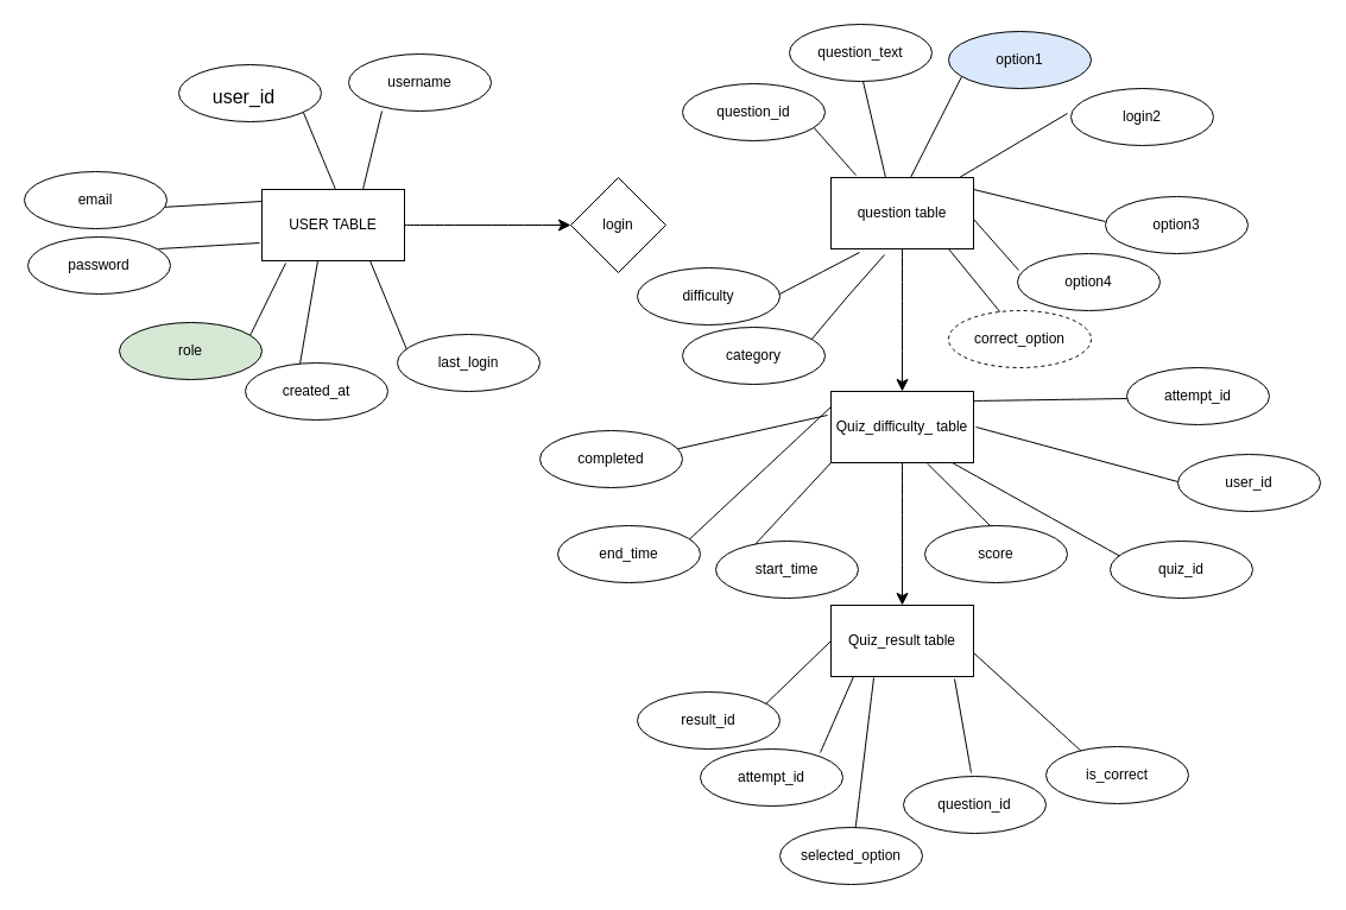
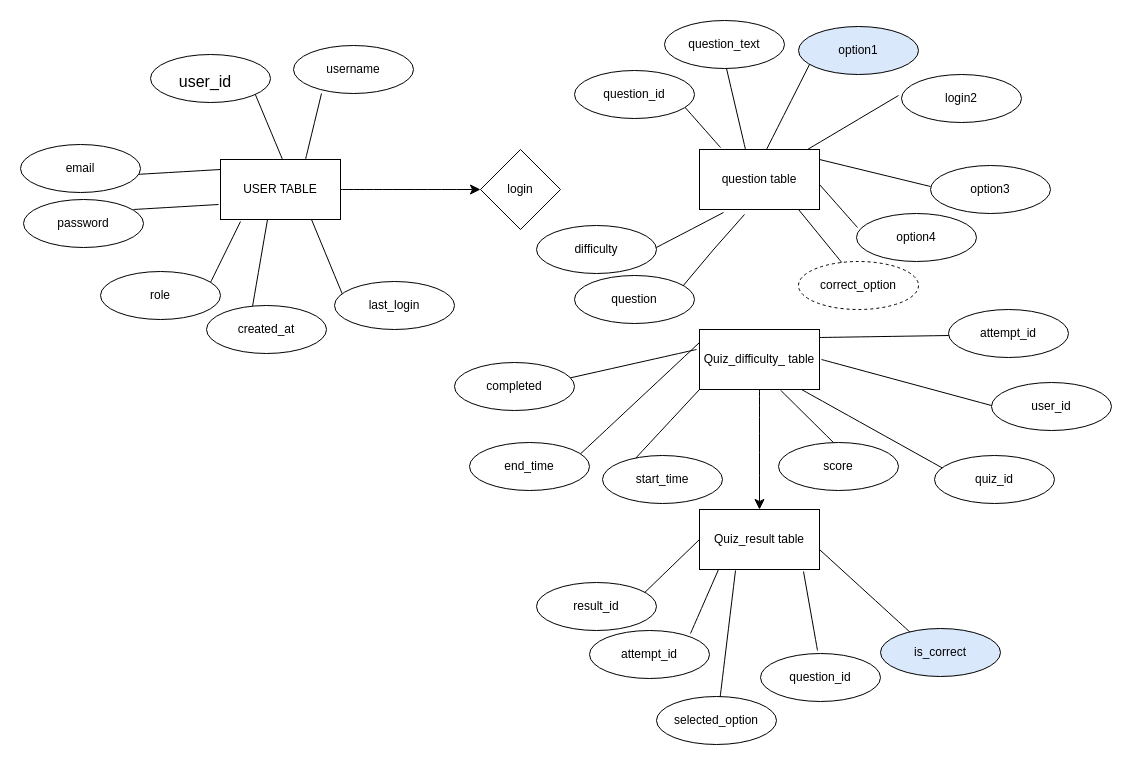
  <mxCell id="0" />
  <mxCell id="1" parent="0" />
  <mxCell id="2" value="" style="edgeStyle=none;curved=1;rounded=0;orthogonalLoop=1;jettySize=auto;html=1;fontSize=12;startSize=8;endSize=8;" edge="1" parent="1" source="3" target="13"><mxGeometry relative="1" as="geometry" /></mxCell>
  <mxCell id="3" value="USER TABLE" style="rounded=0;whiteSpace=wrap;html=1;" vertex="1" parent="1"><mxGeometry x="220" y="159" width="120" height="60" as="geometry" /></mxCell>
- <mxCell id="4" value="" style="edgeStyle=none;curved=1;rounded=0;orthogonalLoop=1;jettySize=auto;html=1;fontSize=12;startSize=8;endSize=8;" edge="1" parent="1" source="5" target="15"><mxGeometry relative="1" as="geometry" /></mxCell>
  <mxCell id="5" value="question table" style="rounded=0;whiteSpace=wrap;html=1;" vertex="1" parent="1"><mxGeometry x="699" y="149" width="120" height="60" as="geometry" /></mxCell>
  <mxCell id="6" value="" style="endArrow=none;html=1;rounded=0;fontSize=12;startSize=8;endSize=8;curved=1;" edge="1" parent="1"><mxGeometry width="50" height="50" relative="1" as="geometry"><mxPoint x="209" y="284" as="sourcePoint" /><mxPoint x="240" y="221" as="targetPoint" /></mxGeometry></mxCell>
  <mxCell id="7" value="" style="endArrow=none;html=1;rounded=0;fontSize=12;startSize=8;endSize=8;curved=1;entryX=0.5;entryY=1;entryDx=0;entryDy=0;" edge="1" parent="1"><mxGeometry width="50" height="50" relative="1" as="geometry"><mxPoint x="342" y="294" as="sourcePoint" /><mxPoint x="311" y="219" as="targetPoint" /></mxGeometry></mxCell>
  <mxCell id="8" value="" style="endArrow=none;html=1;rounded=0;fontSize=12;startSize=8;endSize=8;curved=1;" edge="1" parent="1"><mxGeometry width="50" height="50" relative="1" as="geometry"><mxPoint x="252" y="306" as="sourcePoint" /><mxPoint x="267" y="219" as="targetPoint" /></mxGeometry></mxCell>
  <mxCell id="9" value="" style="endArrow=none;html=1;rounded=0;fontSize=12;startSize=8;endSize=8;curved=1;" edge="1" parent="1"><mxGeometry width="50" height="50" relative="1" as="geometry"><mxPoint y="159" as="sourcePoint" x="282" /><mxPoint x="254" y="92" as="targetPoint" /></mxGeometry></mxCell>
  <mxCell id="10" value="" style="endArrow=none;html=1;rounded=0;fontSize=12;startSize=8;endSize=8;curved=1;" edge="1" parent="1"><mxGeometry width="50" height="50" relative="1" as="geometry"><mxPoint x="135" y="174" as="sourcePoint" /><mxPoint x="220" y="169" as="targetPoint" /></mxGeometry></mxCell>
  <mxCell id="11" value="" style="endArrow=none;html=1;rounded=0;fontSize=12;startSize=8;endSize=8;curved=1;" edge="1" parent="1"><mxGeometry width="50" height="50" relative="1" as="geometry"><mxPoint x="133" y="209" as="sourcePoint" /><mxPoint x="218" y="204" as="targetPoint" /></mxGeometry></mxCell>
  <mxCell id="12" value="" style="endArrow=none;html=1;rounded=0;fontSize=12;startSize=8;endSize=8;curved=1;" edge="1" parent="1"><mxGeometry width="50" height="50" relative="1" as="geometry"><mxPoint x="305" y="159" as="sourcePoint" /><mxPoint x="321" y="93" as="targetPoint" /></mxGeometry></mxCell>
  <mxCell id="13" value="login" style="rhombus;whiteSpace=wrap;html=1;rounded=0;" vertex="1" parent="1"><mxGeometry x="480" y="149" width="80" height="80" as="geometry" /></mxCell>
  <mxCell id="14" value="" style="edgeStyle=none;curved=1;rounded=0;orthogonalLoop=1;jettySize=auto;html=1;fontSize=12;startSize=8;endSize=8;" edge="1" parent="1" source="15" target="16"><mxGeometry relative="1" as="geometry" /></mxCell>
  <mxCell id="15" value="Quiz_difficulty_ table" style="rounded=0;whiteSpace=wrap;html=1;" vertex="1" parent="1"><mxGeometry x="699" y="329" width="120" height="60" as="geometry" /></mxCell>
  <mxCell id="16" value="Quiz_result table" style="rounded=0;whiteSpace=wrap;html=1;" vertex="1" parent="1"><mxGeometry x="699" y="509" width="120" height="60" as="geometry" /></mxCell>
  <mxCell id="17" value="" style="endArrow=none;html=1;rounded=0;fontSize=12;startSize=8;endSize=8;curved=1;" edge="1" parent="1"><mxGeometry width="50" height="50" relative="1" as="geometry"><mxPoint x="807" y="149" as="sourcePoint" /><mxPoint x="898" y="95" as="targetPoint" /></mxGeometry></mxCell>
  <mxCell id="18" value="" style="endArrow=none;html=1;rounded=0;fontSize=12;startSize=8;endSize=8;curved=1;exitX=0;exitY=0;exitDx=0;exitDy=0;" edge="1" parent="1"><mxGeometry width="50" height="50" relative="1" as="geometry"><mxPoint x="720" y="147" as="sourcePoint" /><mxPoint x="682" y="104" as="targetPoint" /></mxGeometry></mxCell>
  <mxCell id="19" value="" style="endArrow=none;html=1;rounded=0;fontSize=12;startSize=8;endSize=8;curved=1;" edge="1" parent="1"><mxGeometry width="50" height="50" relative="1" as="geometry"><mxPoint x="766" y="149" as="sourcePoint" /><mxPoint x="810" y="62" as="targetPoint" /></mxGeometry></mxCell>
  <mxCell id="20" value="" style="endArrow=none;html=1;rounded=0;fontSize=12;startSize=8;endSize=8;curved=1;exitX=0.363;exitY=0.029;exitDx=0;exitDy=0;exitPerimeter=0;" edge="1" parent="1" source="51"><mxGeometry width="50" height="50" relative="1" as="geometry"><mxPoint x="838" y="254" as="sourcePoint" /><mxPoint x="798" y="209" as="targetPoint" /></mxGeometry></mxCell>
  <mxCell id="21" value="" style="endArrow=none;html=1;rounded=0;fontSize=12;startSize=8;endSize=8;curved=1;exitX=0;exitY=0;exitDx=0;exitDy=0;" edge="1" parent="1"><mxGeometry width="50" height="50" relative="1" as="geometry"><mxPoint x="857" y="227" as="sourcePoint" /><mxPoint x="819" y="184" as="targetPoint" /></mxGeometry></mxCell>
  <mxCell id="22" value="" style="endArrow=none;html=1;rounded=0;fontSize=12;startSize=8;endSize=8;curved=1;" edge="1" parent="1"><mxGeometry width="50" height="50" relative="1" as="geometry"><mxPoint x="652" y="249" as="sourcePoint" /><mxPoint x="723" y="212" as="targetPoint" /></mxGeometry></mxCell>
  <mxCell id="23" value="" style="endArrow=none;html=1;rounded=0;fontSize=12;startSize=8;endSize=8;curved=1;" edge="1" parent="1"><mxGeometry width="50" height="50" relative="1" as="geometry"><mxPoint x="682" y="286" as="sourcePoint" /><mxPoint x="744" y="214" as="targetPoint" /><Array as="points"><mxPoint x="714" y="247" /></Array></mxGeometry></mxCell>
  <mxCell id="24" value="" style="endArrow=none;html=1;rounded=0;fontSize=12;startSize=8;endSize=8;curved=1;" edge="1" parent="1"><mxGeometry width="50" height="50" relative="1" as="geometry"><mxPoint x="930" y="186" as="sourcePoint" /><mxPoint x="819" y="159" as="targetPoint" /></mxGeometry></mxCell>
  <mxCell id="25" value="" style="endArrow=none;html=1;rounded=0;fontSize=12;startSize=8;endSize=8;curved=1;exitX=0;exitY=0;exitDx=0;exitDy=0;" edge="1" parent="1"><mxGeometry width="50" height="50" relative="1" as="geometry"><mxPoint x="745" y="149" as="sourcePoint" /><mxPoint x="726" y="68" as="targetPoint" /></mxGeometry></mxCell>
  <mxCell id="26" value="" style="endArrow=none;html=1;rounded=0;fontSize=12;startSize=8;endSize=8;curved=1;" edge="1" parent="1"><mxGeometry width="50" height="50" relative="1" as="geometry"><mxPoint x="575" y="458" as="sourcePoint" /><mxPoint x="699" y="342" as="targetPoint" /></mxGeometry></mxCell>
  <mxCell id="27" value="" style="endArrow=none;html=1;rounded=0;fontSize=12;startSize=8;endSize=8;curved=1;" edge="1" parent="1"><mxGeometry width="50" height="50" relative="1" as="geometry"><mxPoint x="696" y="349" as="sourcePoint" /><mxPoint x="567" y="378" as="targetPoint" /></mxGeometry></mxCell>
  <mxCell id="28" value="" style="endArrow=none;html=1;rounded=0;fontSize=12;startSize=8;endSize=8;curved=1;" edge="1" parent="1"><mxGeometry width="50" height="50" relative="1" as="geometry"><mxPoint x="819" y="337" as="sourcePoint" /><mxPoint x="949" y="335" as="targetPoint" /></mxGeometry></mxCell>
  <mxCell id="29" value="" style="endArrow=none;html=1;rounded=0;fontSize=12;startSize=8;endSize=8;curved=1;exitX=0.675;exitY=1.01;exitDx=0;exitDy=0;exitPerimeter=0;" edge="1" parent="1" source="15"><mxGeometry width="50" height="50" relative="1" as="geometry"><mxPoint x="797" y="389" as="sourcePoint" /><mxPoint x="840" y="449" as="targetPoint" /></mxGeometry></mxCell>
  <mxCell id="30" value="" style="endArrow=none;html=1;rounded=0;fontSize=12;startSize=8;endSize=8;curved=1;entryX=0;entryY=1;entryDx=0;entryDy=0;" edge="1" parent="1" target="15"><mxGeometry width="50" height="50" relative="1" as="geometry"><mxPoint x="633" y="460" as="sourcePoint" /><mxPoint x="659" y="446" as="targetPoint" /></mxGeometry></mxCell>
  <mxCell id="31" value="" style="endArrow=none;html=1;rounded=0;fontSize=12;startSize=8;endSize=8;curved=1;" edge="1" parent="1"><mxGeometry width="50" height="50" relative="1" as="geometry"><mxPoint x="821" y="359" as="sourcePoint" /><mxPoint x="1002" y="408" as="targetPoint" /></mxGeometry></mxCell>
  <mxCell id="32" value="" style="endArrow=none;html=1;rounded=0;fontSize=12;startSize=8;endSize=8;curved=1;exitX=1;exitY=1;exitDx=0;exitDy=0;" edge="1" parent="1"><mxGeometry width="50" height="50" relative="1" as="geometry"><mxPoint x="801" y="389" as="sourcePoint" /><mxPoint x="950" y="472" as="targetPoint" /></mxGeometry></mxCell>
  <mxCell id="33" value="" style="endArrow=none;html=1;rounded=0;fontSize=12;startSize=8;endSize=8;curved=1;" edge="1" parent="1"><mxGeometry width="50" height="50" relative="1" as="geometry"><mxPoint x="690" y="633" as="sourcePoint" /><mxPoint x="718" y="569" as="targetPoint" /></mxGeometry></mxCell>
  <mxCell id="34" value="" style="endArrow=none;html=1;rounded=0;fontSize=12;startSize=8;endSize=8;curved=1;" edge="1" parent="1"><mxGeometry width="50" height="50" relative="1" as="geometry"><mxPoint x="719" y="702" as="sourcePoint" /><mxPoint x="735" y="570" as="targetPoint" /></mxGeometry></mxCell>
  <mxCell id="35" value="" style="endArrow=none;html=1;rounded=0;fontSize=12;startSize=8;endSize=8;curved=1;" edge="1" parent="1"><mxGeometry width="50" height="50" relative="1" as="geometry"><mxPoint x="817" y="650" as="sourcePoint" /><mxPoint x="803" y="571" as="targetPoint" /></mxGeometry></mxCell>
  <mxCell id="36" value="" style="endArrow=none;html=1;rounded=0;fontSize=12;startSize=8;endSize=8;curved=1;" edge="1" parent="1"><mxGeometry width="50" height="50" relative="1" as="geometry"><mxPoint x="911" y="633" as="sourcePoint" /><mxPoint x="819" y="549" as="targetPoint" /></mxGeometry></mxCell>
  <mxCell id="37" value="" style="endArrow=none;html=1;rounded=0;fontSize=12;startSize=8;endSize=8;curved=1;" edge="1" parent="1"><mxGeometry width="50" height="50" relative="1" as="geometry"><mxPoint x="638" y="598" as="sourcePoint" /><mxPoint x="699" y="539" as="targetPoint" /></mxGeometry></mxCell>
  <mxCell id="38" value="" style="ellipse;whiteSpace=wrap;html=1;" vertex="1" parent="1"><mxGeometry x="150" y="54" width="120" height="48" as="geometry" /></mxCell>
  <mxCell id="39" value="username" style="ellipse;whiteSpace=wrap;html=1;" vertex="1" parent="1"><mxGeometry x="293" y="45" width="120" height="48" as="geometry" /></mxCell>
  <mxCell id="40" value="email" style="ellipse;whiteSpace=wrap;html=1;" vertex="1" parent="1"><mxGeometry x="20" y="144" width="120" height="48" as="geometry" /></mxCell>
  <mxCell id="41" value="password" style="ellipse;whiteSpace=wrap;html=1;" vertex="1" parent="1"><mxGeometry x="23" y="199" width="120" height="48" as="geometry" /></mxCell>
- <mxCell id="42" value="role" style="ellipse;whiteSpace=wrap;html=1;fillColor=#d5e8d4;" vertex="1" parent="1"><mxGeometry x="100" y="271" width="120" height="48" as="geometry" /></mxCell>
+ <mxCell id="42" value="role" style="ellipse;whiteSpace=wrap;html=1;" vertex="1" parent="1"><mxGeometry x="100" y="271" width="120" height="48" as="geometry" /></mxCell>
  <mxCell id="43" value="created_at" style="ellipse;whiteSpace=wrap;html=1;" vertex="1" parent="1"><mxGeometry x="206" y="305" width="120" height="48" as="geometry" /></mxCell>
  <mxCell id="44" value="last_login" style="ellipse;whiteSpace=wrap;html=1;" vertex="1" parent="1"><mxGeometry x="334" y="281" width="120" height="48" as="geometry" /></mxCell>
  <mxCell id="45" value="question_id" style="ellipse;whiteSpace=wrap;html=1;" vertex="1" parent="1"><mxGeometry x="574" y="70" width="120" height="48" as="geometry" /></mxCell>
  <mxCell id="46" value="question_text" style="ellipse;whiteSpace=wrap;html=1;" vertex="1" parent="1"><mxGeometry x="664" y="20" width="120" height="48" as="geometry" /></mxCell>
  <mxCell id="47" value="option1" style="ellipse;whiteSpace=wrap;html=1;fillColor=#dae8fc;" vertex="1" parent="1"><mxGeometry x="798" y="26" width="120" height="48" as="geometry" /></mxCell>
  <mxCell id="48" value="login2" style="ellipse;whiteSpace=wrap;html=1;" vertex="1" parent="1"><mxGeometry x="901" y="74" width="120" height="48" as="geometry" /></mxCell>
  <mxCell id="49" value="option3" style="ellipse;whiteSpace=wrap;html=1;" vertex="1" parent="1"><mxGeometry x="930" y="165" width="120" height="48" as="geometry" /></mxCell>
  <mxCell id="50" value="option4" style="ellipse;whiteSpace=wrap;html=1;" vertex="1" parent="1"><mxGeometry x="856" y="213" width="120" height="48" as="geometry" /></mxCell>
  <mxCell id="51" value="correct_option" style="ellipse;whiteSpace=wrap;html=1;dashed=1;" vertex="1" parent="1"><mxGeometry x="798" y="261" width="120" height="48" as="geometry" /></mxCell>
  <mxCell id="52" value="difficulty" style="ellipse;whiteSpace=wrap;html=1;" vertex="1" parent="1"><mxGeometry x="536" y="225" width="120" height="48" as="geometry" /></mxCell>
- <mxCell id="53" value="category" style="ellipse;whiteSpace=wrap;html=1;" vertex="1" parent="1"><mxGeometry x="574" y="275" width="120" height="48" as="geometry" /></mxCell>
+ <mxCell id="53" value="question" style="ellipse;whiteSpace=wrap;html=1;" vertex="1" parent="1"><mxGeometry x="574" y="275" width="120" height="48" as="geometry" /></mxCell>
  <mxCell id="54" value="attempt_id" style="ellipse;whiteSpace=wrap;html=1;" vertex="1" parent="1"><mxGeometry x="948" y="309" width="120" height="48" as="geometry" /></mxCell>
  <mxCell id="55" value="user_id" style="ellipse;whiteSpace=wrap;html=1;" vertex="1" parent="1"><mxGeometry x="991" y="382" width="120" height="48" as="geometry" /></mxCell>
  <mxCell id="56" value="quiz_id" style="ellipse;whiteSpace=wrap;html=1;" vertex="1" parent="1"><mxGeometry x="934" y="455" width="120" height="48" as="geometry" /></mxCell>
  <mxCell id="57" value="start_time" style="ellipse;whiteSpace=wrap;html=1;" vertex="1" parent="1"><mxGeometry x="602" y="455" width="120" height="48" as="geometry" /></mxCell>
  <mxCell id="58" value="end_time" style="ellipse;whiteSpace=wrap;html=1;" vertex="1" parent="1"><mxGeometry x="469" y="442" width="120" height="48" as="geometry" /></mxCell>
  <mxCell id="59" value="score" style="ellipse;whiteSpace=wrap;html=1;" vertex="1" parent="1"><mxGeometry x="778" y="442" width="120" height="48" as="geometry" /></mxCell>
  <mxCell id="60" value="completed" style="ellipse;whiteSpace=wrap;html=1;" vertex="1" parent="1"><mxGeometry x="454" y="362" width="120" height="48" as="geometry" /></mxCell>
  <mxCell id="61" value="result_id" style="ellipse;whiteSpace=wrap;html=1;" vertex="1" parent="1"><mxGeometry x="536" y="582" width="120" height="48" as="geometry" /></mxCell>
- <mxCell id="62" value="is_correct" style="ellipse;whiteSpace=wrap;html=1;" vertex="1" parent="1"><mxGeometry x="880" y="628" width="120" height="48" as="geometry" /></mxCell>
+ <mxCell id="62" value="is_correct" style="ellipse;whiteSpace=wrap;html=1;fillColor=#dae8fc;" vertex="1" parent="1"><mxGeometry x="880" y="628" width="120" height="48" as="geometry" /></mxCell>
  <mxCell id="63" value="question_id" style="ellipse;whiteSpace=wrap;html=1;" vertex="1" parent="1"><mxGeometry x="760" y="653" width="120" height="48" as="geometry" /></mxCell>
  <mxCell id="64" value="attempt_id" style="ellipse;whiteSpace=wrap;html=1;" vertex="1" parent="1"><mxGeometry x="589" y="630" width="120" height="48" as="geometry" /></mxCell>
  <mxCell id="65" value="selected_option" style="ellipse;whiteSpace=wrap;html=1;" vertex="1" parent="1"><mxGeometry x="656" y="696" width="120" height="48" as="geometry" /></mxCell>
  <mxCell id="66" value="user_id" style="text;strokeColor=none;fillColor=none;html=1;align=center;verticalAlign=middle;whiteSpace=wrap;rounded=0;fontSize=16;" vertex="1" parent="1"><mxGeometry x="175" y="66" width="60" height="30" as="geometry" /></mxCell>
